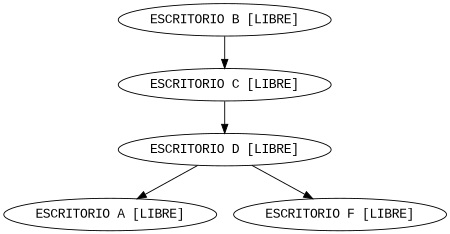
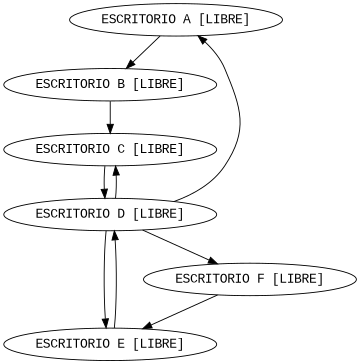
  digraph {
    fontname="Liberation Mono"
    node [fontname="Liberation Mono"]
    edge [fontname="Liberation Mono"]
    n1 [label="ESCRITORIO A [LIBRE]"]
    n2 [label="ESCRITORIO B [LIBRE]"]
    n3 [label="ESCRITORIO C [LIBRE]"]
    n4 [label="ESCRITORIO D [LIBRE]"]
+   n5 [label="ESCRITORIO E [LIBRE]"]
    n6 [label="ESCRITORIO F [LIBRE]"]
+   n1 -> n2
    n2 -> n3
    n3 -> n4
    n4 -> n1
+   n4 -> n3
+   n4 -> n5
    n4 -> n6
+   n5 -> n4
+   n6 -> n5
  }
